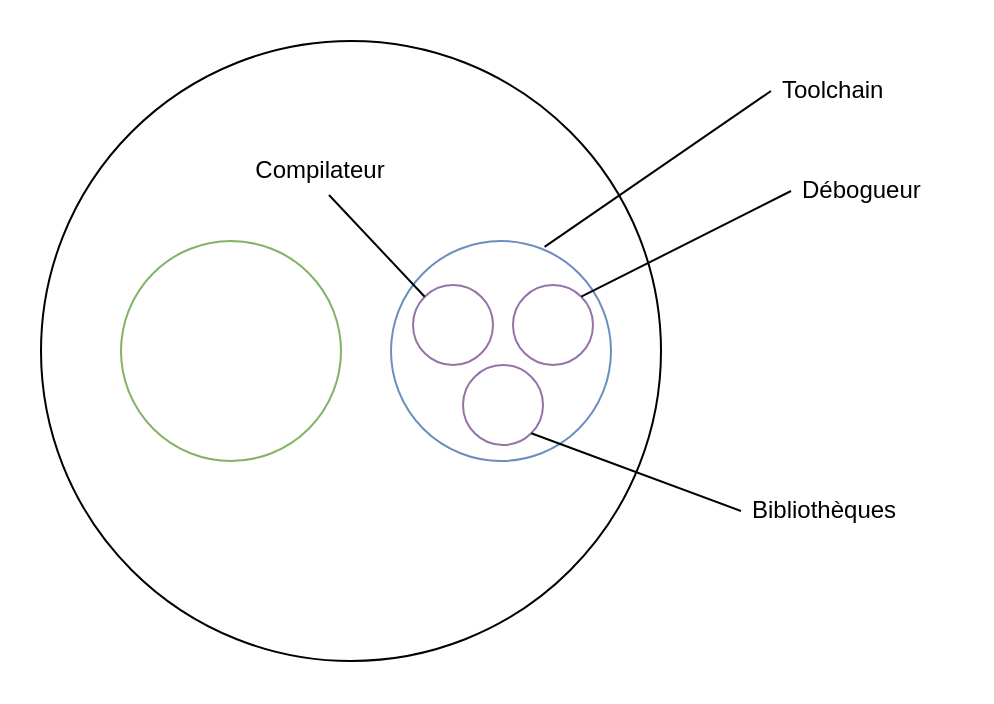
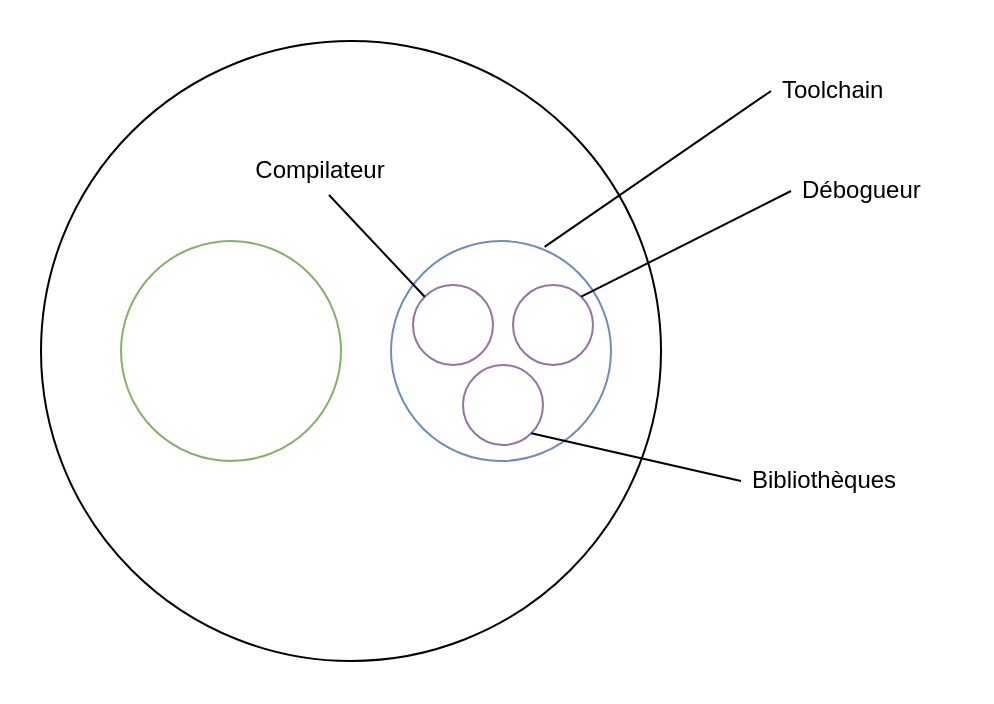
  <mxCell id="0" />
  <mxCell id="1" parent="0" />
  <mxCell id="2" value="" style="ellipse;whiteSpace=wrap;html=1;aspect=fixed;fillColor=none;fontColor=#ffffff;strokeColor=default;" parent="1" vertex="1"><mxGeometry x="20" y="20" width="310" height="310" as="geometry" /></mxCell>
  <mxCell id="3" value="" style="ellipse;whiteSpace=wrap;html=1;aspect=fixed;fillColor=none;strokeColor=#6c8ebf;" parent="1" vertex="1"><mxGeometry x="195" y="120" width="110" height="110" as="geometry" /></mxCell>
  <mxCell id="4" value="" style="ellipse;whiteSpace=wrap;html=1;aspect=fixed;fillColor=none;strokeColor=#9673a6;" parent="1" vertex="1"><mxGeometry x="206" y="142" width="40" height="40" as="geometry" /></mxCell>
  <mxCell id="5" value="" style="ellipse;whiteSpace=wrap;html=1;aspect=fixed;fillColor=none;strokeColor=#82b366;" parent="1" vertex="1"><mxGeometry x="60" y="120" width="110" height="110" as="geometry" /></mxCell>
  <mxCell id="6" value="" style="ellipse;whiteSpace=wrap;html=1;aspect=fixed;fillColor=none;strokeColor=#9673a6;" parent="1" vertex="1"><mxGeometry x="256" y="142" width="40" height="40" as="geometry" /></mxCell>
  <mxCell id="7" value="" style="ellipse;whiteSpace=wrap;html=1;aspect=fixed;fillColor=none;strokeColor=#9673a6;" parent="1" vertex="1"><mxGeometry x="231" y="182" width="40" height="40" as="geometry" /></mxCell>
  <mxCell id="8" value="" style="endArrow=none;html=1;rounded=0;entryX=0;entryY=0;entryDx=0;entryDy=0;" parent="1" target="4" edge="1"><mxGeometry width="50" height="50" relative="1" as="geometry"><mxPoint x="164" y="97" as="sourcePoint" /><mxPoint x="86" y="146" as="targetPoint" /></mxGeometry></mxCell>
  <mxCell id="9" value="Compilateur" style="text;strokeColor=none;align=center;fillColor=none;html=1;verticalAlign=middle;whiteSpace=wrap;rounded=0;" parent="1" vertex="1"><mxGeometry x="130" y="70" width="60" height="30" as="geometry" /></mxCell>
  <mxCell id="10" value="" style="endArrow=none;html=1;rounded=0;entryX=1;entryY=0;entryDx=0;entryDy=0;exitX=0;exitY=0.5;exitDx=0;exitDy=0;" parent="1" target="6" edge="1" source="14"><mxGeometry width="50" height="50" relative="1" as="geometry"><mxPoint x="350" y="100" as="sourcePoint" /><mxPoint x="190" y="300" as="targetPoint" /></mxGeometry></mxCell>
  <mxCell id="11" value="" style="endArrow=none;html=1;rounded=0;entryX=1;entryY=1;entryDx=0;entryDy=0;exitX=0;exitY=0.5;exitDx=0;exitDy=0;" parent="1" target="7" edge="1" source="15"><mxGeometry width="50" height="50" relative="1" as="geometry"><mxPoint x="340" y="290" as="sourcePoint" /><mxPoint x="190" y="300" as="targetPoint" /></mxGeometry></mxCell>
  <mxCell id="12" value="" style="endArrow=none;html=1;rounded=0;entryX=0.698;entryY=0.027;entryDx=0;entryDy=0;exitX=0;exitY=0.5;exitDx=0;exitDy=0;entryPerimeter=0;" parent="1" source="13" target="3" edge="1"><mxGeometry width="50" height="50" relative="1" as="geometry"><mxPoint x="290" y="-10" as="sourcePoint" /><mxPoint x="190" y="300" as="targetPoint" /></mxGeometry></mxCell>
  <mxCell id="13" value="Toolchain" style="text;strokeColor=none;align=left;fillColor=none;html=1;verticalAlign=middle;whiteSpace=wrap;rounded=0;spacingLeft=4;" parent="1" vertex="1"><mxGeometry x="385" y="30" width="80" height="30" as="geometry" /></mxCell>
  <mxCell id="14" value="Débogueur" style="text;strokeColor=none;align=left;fillColor=none;html=1;verticalAlign=middle;whiteSpace=wrap;rounded=0;spacingLeft=4;" parent="1" vertex="1"><mxGeometry x="395" y="80" width="80" height="30" as="geometry" /></mxCell>
- <mxCell id="15" value="Bibliothèques" style="text;strokeColor=none;align=left;fillColor=none;html=1;verticalAlign=middle;whiteSpace=wrap;rounded=0;spacingLeft=4;" parent="1" vertex="1"><mxGeometry x="370" y="240" width="90" height="30" as="geometry" /></mxCell>
+ <mxCell id="15" value="Bibliothèques" style="text;strokeColor=none;align=left;fillColor=none;html=1;verticalAlign=middle;whiteSpace=wrap;rounded=0;spacingLeft=4;" parent="1" vertex="1"><mxGeometry x="370" y="225" width="90" height="30" as="geometry" /></mxCell>
